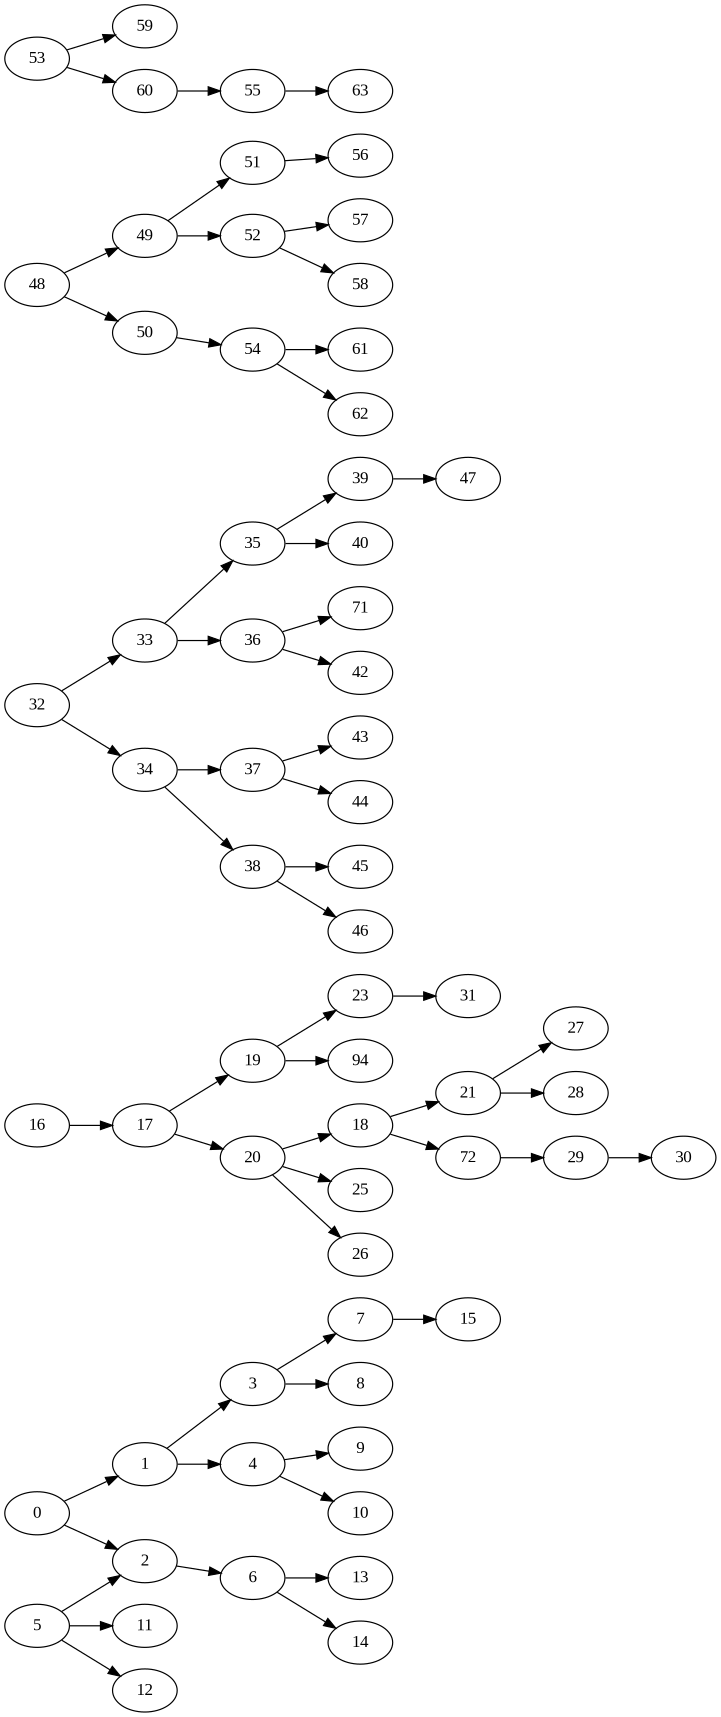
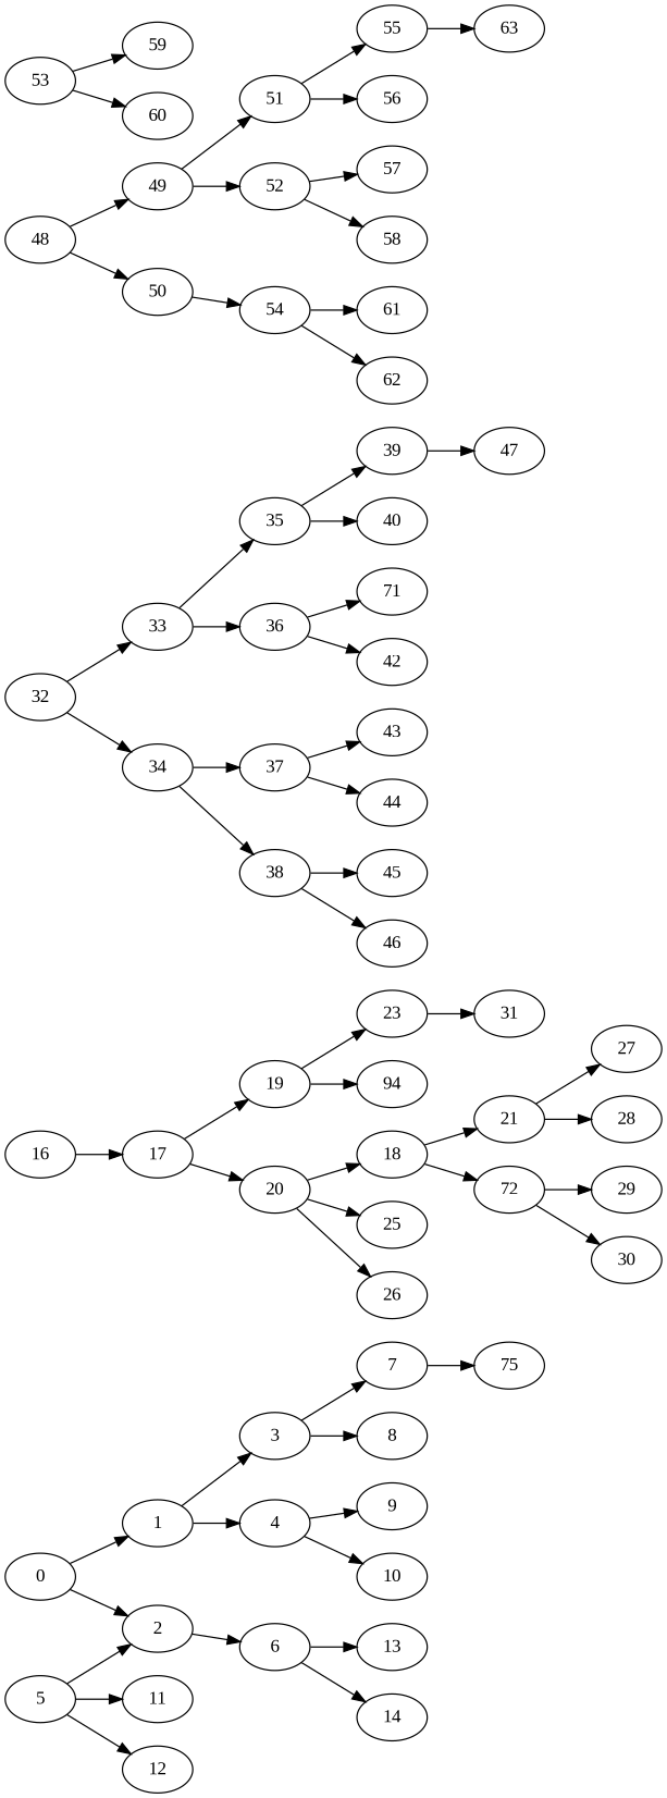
  strict digraph {
    fontname="Liberation Serif"
    rankdir=LR
    node [fontname="Liberation Serif"]
    edge [fontname="Liberation Serif"]
    0
    1
    2
    3
    4
    6
    7
    8
    9
    10
    5
    11
    12
    13
    14
-   15
+   15 [label=75]
    16
    17
    19
    20
    18
    21
    n23 [label=72]
    23
    n25 [label=94]
    25
    26
    27
    28
    29
    30
    31
    32
    33
    34
    35
    36
    37
    38
    39
    40
    n42 [label=71]
    42
    43
    44
    45
    46
    47
    48
    49
    50
    51
    52
    54
    55
    56
    57
    58
    53
    59
    60
    61
    62
    63
    0 -> 1
    0 -> 2
    1 -> 3
    1 -> 4
    2 -> 6
    3 -> 7
    3 -> 8
    4 -> 9
    4 -> 10
    6 -> 13
    6 -> 14
    7 -> 15
    5 -> 2
    5 -> 11
    5 -> 12
    16 -> 17
    17 -> 19
    17 -> 20
    19 -> 23
    19 -> n25
    20 -> 18
    20 -> 25
    20 -> 26
    18 -> 21
    18 -> n23
    21 -> 27
    21 -> 28
    n23 -> 29
-   29 -> 30
+   n23 -> 30
    23 -> 31
    32 -> 33
    32 -> 34
    33 -> 35
    33 -> 36
    34 -> 37
    34 -> 38
    35 -> 39
    35 -> 40
    36 -> n42
    36 -> 42
    37 -> 43
    37 -> 44
    38 -> 45
    38 -> 46
    39 -> 47
    48 -> 49
    48 -> 50
    49 -> 51
    49 -> 52
    50 -> 54
-   60 -> 55
+   51 -> 55
    51 -> 56
    52 -> 57
    52 -> 58
    54 -> 61
    54 -> 62
    55 -> 63
    53 -> 59
    53 -> 60
  }
